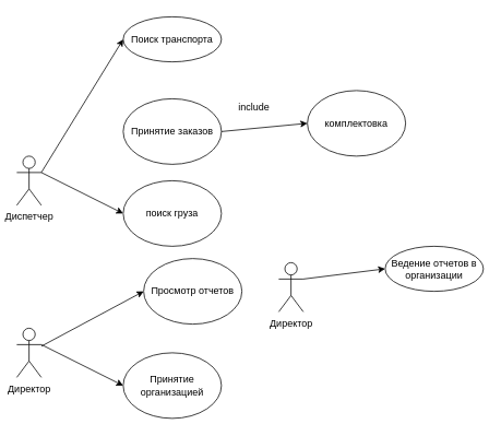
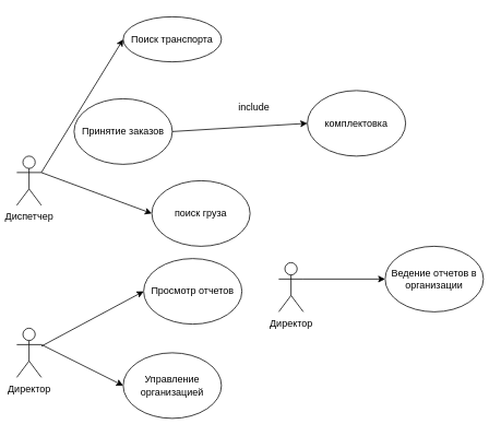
  <mxCell id="0" />
  <mxCell id="1" parent="0" />
  <mxCell id="2" value="Диспетчер" style="shape=umlActor;verticalLabelPosition=bottom;verticalAlign=top;html=1;outlineConnect=0;" vertex="1" parent="1"><mxGeometry x="20" y="190" width="30" height="60" as="geometry" /></mxCell>
- <mxCell id="3" value="Принятие заказов" style="ellipse;whiteSpace=wrap;html=1;" vertex="1" parent="1"><mxGeometry x="150" y="120" width="120" height="80" as="geometry" /></mxCell>
- <mxCell id="4" value="поиск груза" style="ellipse;whiteSpace=wrap;html=1;" vertex="1" parent="1"><mxGeometry x="150" y="220" width="120" height="80" as="geometry" /></mxCell>
+ <mxCell id="3" value="Принятие заказов" style="ellipse;whiteSpace=wrap;html=1;" vertex="1" parent="1"><mxGeometry x="90" y="120" width="120" height="80" as="geometry" /></mxCell>
+ <mxCell id="4" value="поиск груза" style="ellipse;whiteSpace=wrap;html=1;" vertex="1" parent="1"><mxGeometry x="185" y="220" width="120" height="80" as="geometry" /></mxCell>
  <mxCell id="5" value="" style="endArrow=classic;html=1;rounded=0;entryX=0;entryY=0.5;entryDx=0;entryDy=0;" edge="1" parent="1" target="4"><mxGeometry width="50" height="50" relative="1" as="geometry"><mxPoint x="50" y="210" as="sourcePoint" /><mxPoint x="160" y="170" as="targetPoint" /></mxGeometry></mxCell>
  <mxCell id="6" value="Директор" style="shape=umlActor;verticalLabelPosition=bottom;verticalAlign=top;html=1;outlineConnect=0;" vertex="1" parent="1"><mxGeometry x="20" y="400" width="30" height="60" as="geometry" /></mxCell>
  <mxCell id="7" value="Просмотр отчетов" style="ellipse;whiteSpace=wrap;html=1;" vertex="1" parent="1"><mxGeometry x="175" y="315" width="120" height="80" as="geometry" /></mxCell>
- <mxCell id="8" value="Принятие организацией" style="ellipse;whiteSpace=wrap;html=1;" vertex="1" parent="1"><mxGeometry x="150" y="430" width="120" height="80" as="geometry" /></mxCell>
+ <mxCell id="8" value="Управление организацией" style="ellipse;whiteSpace=wrap;html=1;" vertex="1" parent="1"><mxGeometry x="150" y="430" width="120" height="80" as="geometry" /></mxCell>
  <mxCell id="9" value="" style="endArrow=classic;html=1;rounded=0;entryX=0;entryY=0.5;entryDx=0;entryDy=0;" edge="1" parent="1" source="6" target="7"><mxGeometry width="50" height="50" relative="1" as="geometry"><mxPoint x="180" y="480" as="sourcePoint" /><mxPoint x="230" y="430" as="targetPoint" /></mxGeometry></mxCell>
  <mxCell id="10" value="" style="endArrow=classic;html=1;rounded=0;entryX=0;entryY=0.5;entryDx=0;entryDy=0;" edge="1" parent="1" target="8"><mxGeometry width="50" height="50" relative="1" as="geometry"><mxPoint x="50" y="420" as="sourcePoint" /><mxPoint x="160" y="380" as="targetPoint" /></mxGeometry></mxCell>
  <mxCell id="11" value="Директор" style="shape=umlActor;verticalLabelPosition=bottom;verticalAlign=top;html=1;outlineConnect=0;" vertex="1" parent="1"><mxGeometry x="340" y="320" width="30" height="60" as="geometry" /></mxCell>
- <mxCell id="12" value="Ведение отчетов в организации" style="ellipse;whiteSpace=wrap;html=1;" vertex="1" parent="1"><mxGeometry x="470" y="300" width="120" height="55" as="geometry" /></mxCell>
+ <mxCell id="12" value="Ведение отчетов в организации" style="ellipse;whiteSpace=wrap;html=1;" vertex="1" parent="1"><mxGeometry x="470" y="300" width="120" height="80" as="geometry" /></mxCell>
  <mxCell id="13" value="" style="endArrow=classic;html=1;rounded=0;entryX=0;entryY=0.5;entryDx=0;entryDy=0;" edge="1" parent="1" target="12"><mxGeometry width="50" height="50" relative="1" as="geometry"><mxPoint x="370" y="340" as="sourcePoint" /><mxPoint x="480" y="300" as="targetPoint" /></mxGeometry></mxCell>
  <mxCell id="14" value="комплектовка" style="ellipse;whiteSpace=wrap;html=1;" vertex="1" parent="1"><mxGeometry x="375" y="110" width="120" height="80" as="geometry" /></mxCell>
  <mxCell id="15" value="" style="endArrow=classic;html=1;rounded=0;exitX=1;exitY=0.5;exitDx=0;exitDy=0;entryX=0;entryY=0.5;entryDx=0;entryDy=0;" edge="1" parent="1" source="3" target="14"><mxGeometry width="50" height="50" relative="1" as="geometry"><mxPoint x="330" y="300" as="sourcePoint" /><mxPoint x="380" y="250" as="targetPoint" /></mxGeometry></mxCell>
  <mxCell id="16" value="include" style="rounded=0;whiteSpace=wrap;html=1;strokeColor=none;" vertex="1" parent="1"><mxGeometry x="270" y="120" width="80" height="20" as="geometry" /></mxCell>
  <mxCell id="17" value="Поиск транспорта" style="ellipse;whiteSpace=wrap;html=1;" vertex="1" parent="1"><mxGeometry x="150" y="20" width="120" height="55" as="geometry" /></mxCell>
  <mxCell id="18" value="" style="endArrow=classic;html=1;rounded=0;entryX=0;entryY=0.5;entryDx=0;entryDy=0;" edge="1" parent="1" target="17"><mxGeometry width="50" height="50" relative="1" as="geometry"><mxPoint x="50" y="210" as="sourcePoint" /><mxPoint x="160" y="170" as="targetPoint" /></mxGeometry></mxCell>
